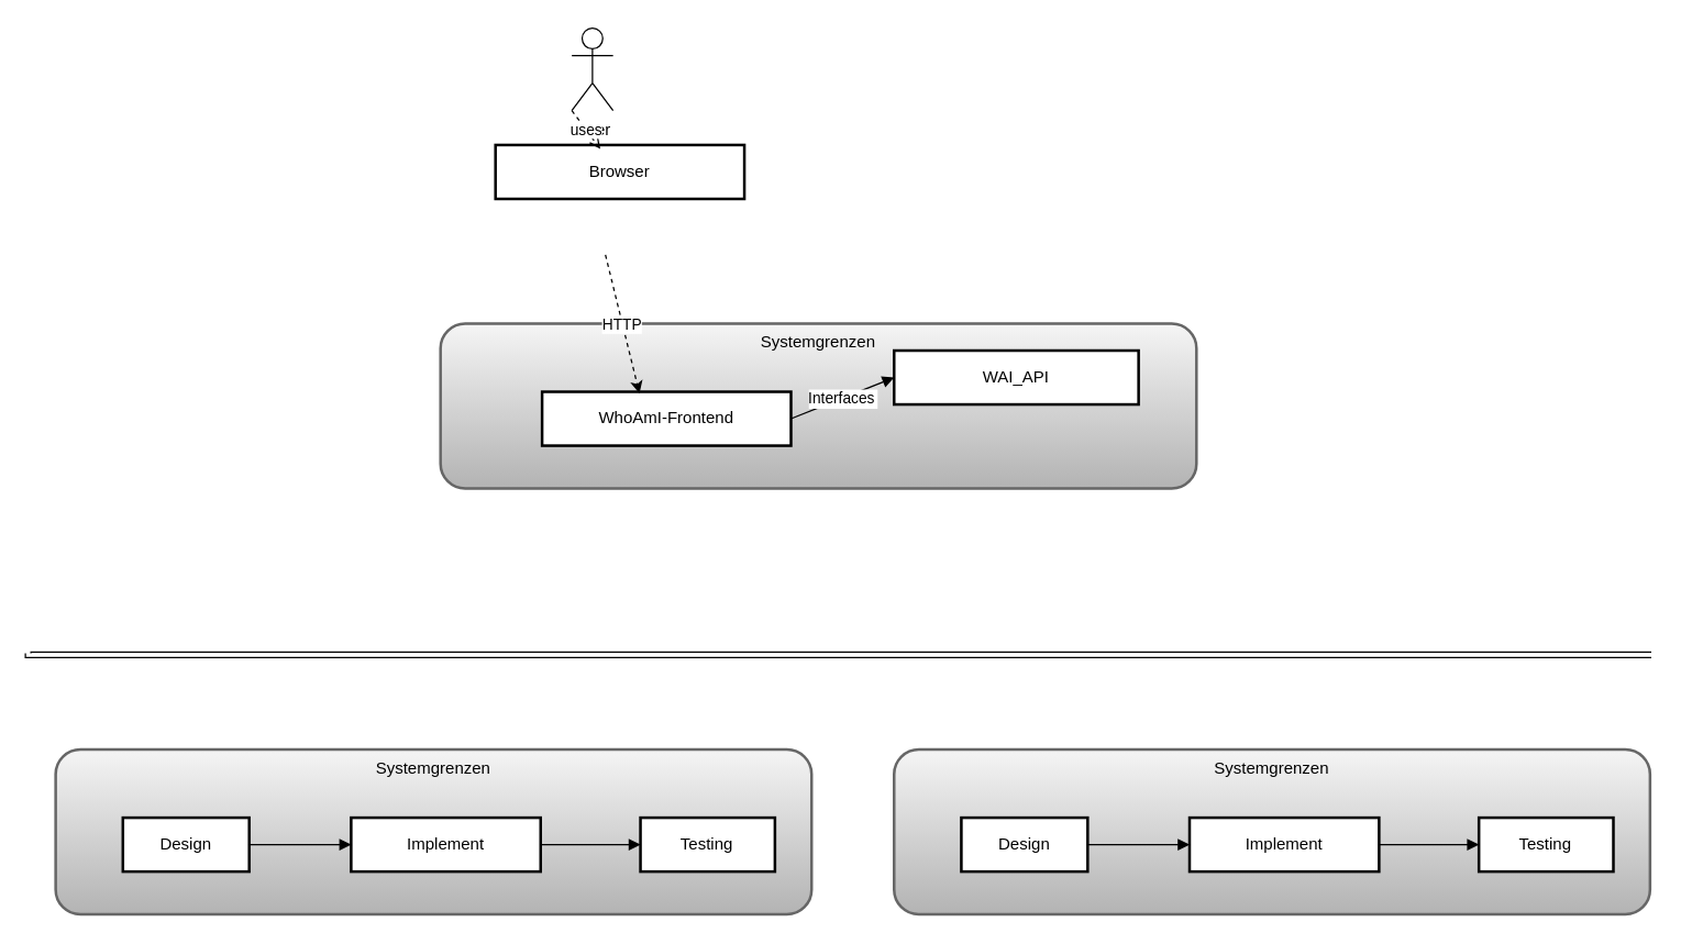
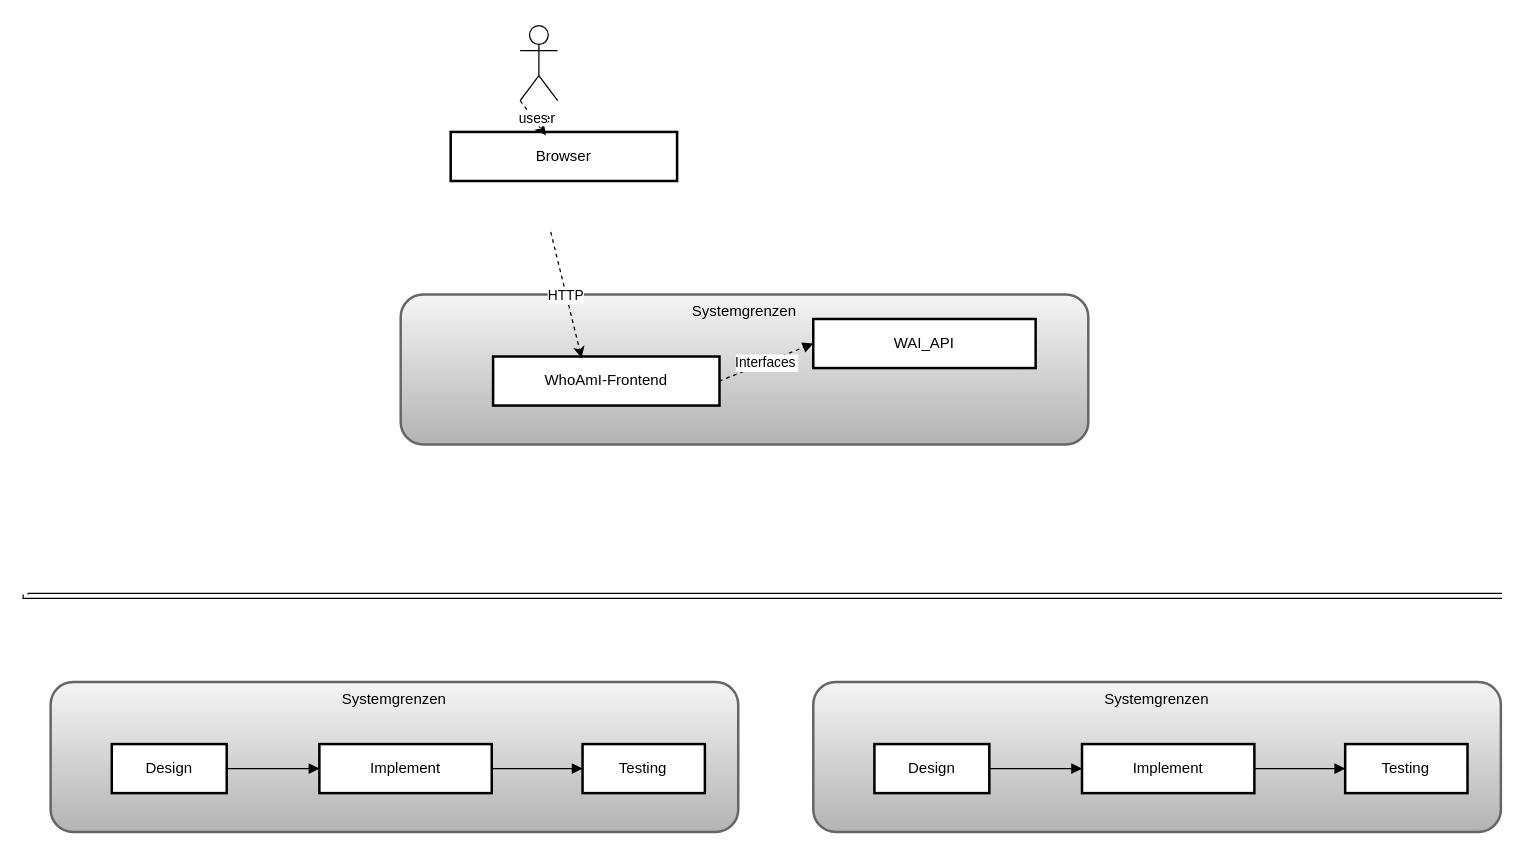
  <mxCell id="0" />
  <mxCell id="1" parent="0" />
  <mxCell id="2" style="edgeStyle=orthogonalEdgeStyle;rounded=0;orthogonalLoop=1;jettySize=auto;html=1;shape=link;" edge="1" parent="1"><mxGeometry relative="1" as="geometry"><mxPoint x="1200.909" y="476" as="targetPoint" /><mxPoint x="20" y="475" as="sourcePoint" /><Array as="points"><mxPoint x="575" y="476" /><mxPoint x="1150" y="476" /><mxPoint x="1150" y="455" /></Array></mxGeometry></mxCell>
  <mxCell id="3" value="Systemgrenzen" style="whiteSpace=wrap;strokeWidth=2;verticalAlign=top;fillColor=#f5f5f5;gradientColor=#b3b3b3;strokeColor=#666666;rounded=1;" parent="1" vertex="1"><mxGeometry x="320" y="235" width="550" height="120" as="geometry" /></mxCell>
  <mxCell id="4" value="WAI_API" style="whiteSpace=wrap;strokeWidth=2;" parent="3" vertex="1"><mxGeometry x="330" y="19.62" width="177.87" height="39.23" as="geometry" /></mxCell>
  <mxCell id="5" value="WhoAmI-Frontend" style="whiteSpace=wrap;strokeWidth=2;" parent="3" vertex="1"><mxGeometry x="73.92" y="49.62" width="181.08" height="39.23" as="geometry" /></mxCell>
- <mxCell id="6" value="Interfaces" style="curved=1;startArrow=none;endArrow=block;exitX=0.99;exitY=0.5;entryX=0;entryY=0.5;exitDx=0;exitDy=0;entryDx=0;entryDy=0;" parent="3" source="5" target="4" edge="1"><mxGeometry relative="1" as="geometry"><Array as="points" /></mxGeometry></mxCell>
+ <mxCell id="6" value="Interfaces" style="curved=1;startArrow=none;endArrow=block;exitX=0.99;exitY=0.5;entryX=0;entryY=0.5;exitDx=0;exitDy=0;entryDx=0;entryDy=0;dashed=1;" parent="3" source="5" target="4" edge="1"><mxGeometry relative="1" as="geometry"><Array as="points" /></mxGeometry></mxCell>
  <mxCell id="7" value="HTTP" style="endArrow=classic;html=1;rounded=0;dashed=1;exitX=0;exitY=1;exitDx=0;exitDy=0;exitPerimeter=0;entryX=0.391;entryY=0.029;entryDx=0;entryDy=0;entryPerimeter=0;" edge="1" parent="3" target="5"><mxGeometry width="50" height="50" relative="1" as="geometry"><mxPoint x="120" y="-50" as="sourcePoint" /><mxPoint x="120" y="23" as="targetPoint" /></mxGeometry></mxCell>
  <mxCell id="8" value="Systemgrenzen" style="whiteSpace=wrap;strokeWidth=2;verticalAlign=top;fillColor=#f5f5f5;gradientColor=#b3b3b3;strokeColor=#666666;rounded=1;" vertex="1" parent="1"><mxGeometry x="40" width="550" height="120" as="geometry" y="545" /></mxCell>
  <mxCell id="9" value="Implement" style="whiteSpace=wrap;strokeWidth=2;" vertex="1" parent="8"><mxGeometry x="214.96" y="49.615" width="137.871" height="39.231" as="geometry" /></mxCell>
  <mxCell id="10" value="Design" style="whiteSpace=wrap;strokeWidth=2;" vertex="1" parent="8"><mxGeometry x="48.922" y="49.615" width="91.914" height="39.231" as="geometry" /></mxCell>
  <mxCell id="11" value="Testing" style="whiteSpace=wrap;strokeWidth=2;" vertex="1" parent="8"><mxGeometry x="425.472" y="49.615" width="97.844" height="39.231" as="geometry" /></mxCell>
  <mxCell id="12" value="" style="curved=1;startArrow=none;endArrow=block;exitX=0.99;exitY=0.5;entryX=0;entryY=0.5;" edge="1" parent="8" source="10" target="9"><mxGeometry relative="1" as="geometry"><Array as="points" /></mxGeometry></mxCell>
  <mxCell id="13" value="" style="curved=1;startArrow=none;endArrow=block;exitX=0.99;exitY=0.5;entryX=0.01;entryY=0.5;" edge="1" parent="8" source="9" target="11"><mxGeometry relative="1" as="geometry"><Array as="points" /></mxGeometry></mxCell>
  <mxCell id="14" value="Systemgrenzen" style="whiteSpace=wrap;strokeWidth=2;verticalAlign=top;fillColor=#f5f5f5;gradientColor=#b3b3b3;strokeColor=#666666;rounded=1;" vertex="1" parent="1"><mxGeometry x="650" width="550" height="120" as="geometry" y="545" /></mxCell>
  <mxCell id="15" value="Implement" style="whiteSpace=wrap;strokeWidth=2;" vertex="1" parent="14"><mxGeometry x="214.96" y="49.615" width="137.871" height="39.231" as="geometry" /></mxCell>
  <mxCell id="16" value="Design" style="whiteSpace=wrap;strokeWidth=2;" vertex="1" parent="14"><mxGeometry x="48.922" y="49.615" width="91.914" height="39.231" as="geometry" /></mxCell>
  <mxCell id="17" value="Testing" style="whiteSpace=wrap;strokeWidth=2;" vertex="1" parent="14"><mxGeometry x="425.472" y="49.615" width="97.844" height="39.231" as="geometry" /></mxCell>
  <mxCell id="18" value="" style="curved=1;startArrow=none;endArrow=block;exitX=0.99;exitY=0.5;entryX=0;entryY=0.5;" edge="1" parent="14" source="16" target="15"><mxGeometry relative="1" as="geometry"><Array as="points" /></mxGeometry></mxCell>
  <mxCell id="19" value="" style="curved=1;startArrow=none;endArrow=block;exitX=0.99;exitY=0.5;entryX=0.01;entryY=0.5;" edge="1" parent="14" source="15" target="17"><mxGeometry relative="1" as="geometry"><Array as="points" /></mxGeometry></mxCell>
  <mxCell id="20" value="User" style="shape=umlActor;verticalLabelPosition=bottom;verticalAlign=top;html=1;outlineConnect=0;" vertex="1" parent="1"><mxGeometry x="415.54" y="20" width="30" height="60" as="geometry" /></mxCell>
  <mxCell id="21" value="Browser" style="whiteSpace=wrap;strokeWidth=2;" vertex="1" parent="1"><mxGeometry x="360" y="105" width="181.08" height="39.23" as="geometry" /></mxCell>
- <mxCell id="22" value="uses" style="endArrow=open;html=1;rounded=0;dashed=1;exitX=0;exitY=1;exitDx=0;exitDy=0;exitPerimeter=0;entryX=0.421;entryY=0.071;entryDx=0;entryDy=0;entryPerimeter=0;" edge="1" parent="1" source="20" target="21"><mxGeometry width="50" height="50" relative="1" as="geometry"><mxPoint x="317" y="882" as="sourcePoint" /><mxPoint x="318" y="972" as="targetPoint" /></mxGeometry></mxCell>
+ <mxCell id="22" value="uses" style="endArrow=classic;html=1;rounded=0;dashed=1;exitX=0;exitY=1;exitDx=0;exitDy=0;exitPerimeter=0;entryX=0.421;entryY=0.071;entryDx=0;entryDy=0;entryPerimeter=0;" edge="1" parent="1" source="20" target="21"><mxGeometry width="50" height="50" relative="1" as="geometry"><mxPoint x="317" y="882" as="sourcePoint" /><mxPoint x="318" y="972" as="targetPoint" /></mxGeometry></mxCell>
